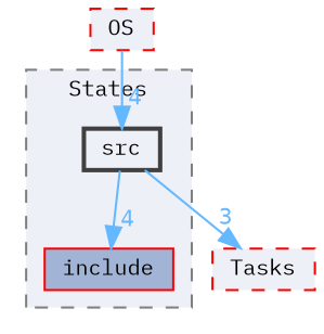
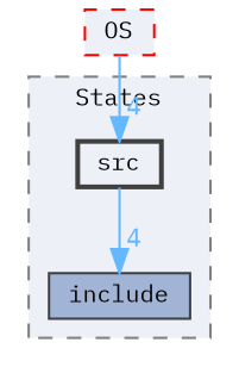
  digraph {
    compound=true
    fontname="IBM Plex Mono"
    node [color=grey25 fillcolor="#edf0f7" fontname="IBM Plex Mono" fontsize=10 shape=box style="filled,dashed"]
    edge [color=steelblue1 fontcolor=steelblue1 fontname="IBM Plex Mono" fontsize=10 headlabel=4 labeldistance=1.5 labelfontname=Helvetica labelfontsize=10]
-   n1 [color=red fillcolor="#a2b4d6" height=0.2 label=include style=filled width=0.4]
+   n1 [fillcolor="#a2b4d6" height=0.2 label=include style=filled width=0.4]
    n2 [height=0.2 label=src style="filled,bold" width=0.4]
-   n3 [color=red height=0.2 label=Tasks width=0.4]
    n4 [color=red height=0.2 label=OS width=0.4]
    subgraph cluster_1 {
      bgcolor="#edf0f7"
      fontsize=10
      label=States
      pencolor=grey50
      style="filled,dashed"
      n1
      n2
    }
    n2 -> n1
-   n2 -> n3 [headlabel=3]
    n4 -> n2
  }
